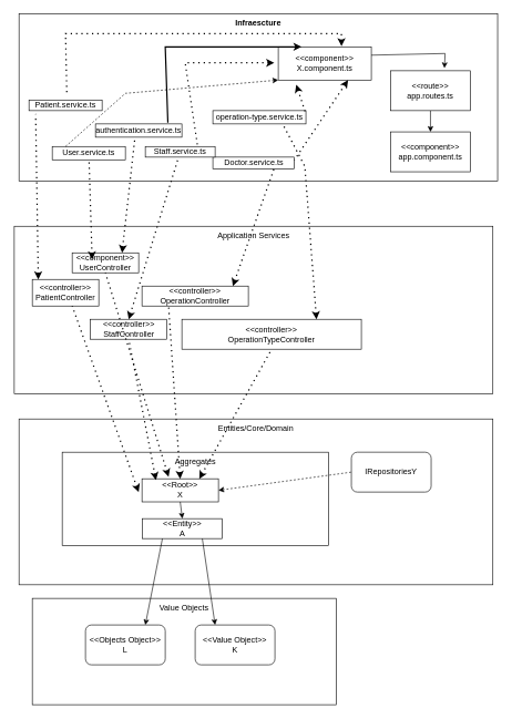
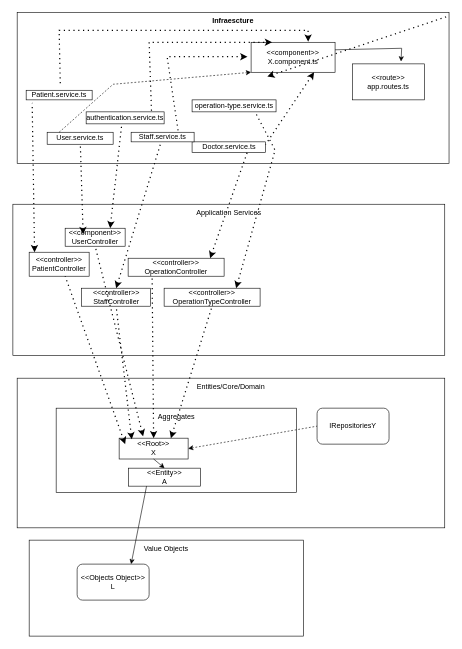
  <mxCell id="0" />
  <mxCell id="1" parent="0" />
  <mxCell id="2" value="&lt;b style=&quot;background-color: initial;&quot;&gt;Infraescture&lt;/b&gt;" style="html=1;dropTarget=0;whiteSpace=wrap;aspect=fixed;container=1;align=center;horizontal=1;verticalAlign=top;" parent="1" vertex="1"><mxGeometry x="28" y="20" width="720" height="252" as="geometry" /></mxCell>
  <mxCell id="3" value="Application Services" style="html=1;dropTarget=0;whiteSpace=wrap;aspect=fixed;container=1;align=center;horizontal=1;verticalAlign=top;" parent="1" vertex="1"><mxGeometry x="20.86" y="340" width="720" height="252" as="geometry" /></mxCell>
  <mxCell id="4" value="Entities/Core/Domain" style="html=1;dropTarget=0;whiteSpace=wrap;aspect=fixed;container=1;align=center;horizontal=1;verticalAlign=top;" parent="1" vertex="1"><mxGeometry x="28" y="630" width="712.86" height="249.5" as="geometry" /></mxCell>
  <mxCell id="5" value="Patient.service.ts" style="rounded=0;whiteSpace=wrap;html=1;" parent="1" vertex="1"><mxGeometry x="43" y="150" width="110" height="16" as="geometry" /></mxCell>
  <mxCell id="6" value="&amp;lt;&amp;lt;controller&amp;gt;&amp;gt;&lt;br&gt;PatientController" style="rounded=0;whiteSpace=wrap;html=1;" parent="1" vertex="1"><mxGeometry x="48" y="420" width="100" height="40" as="geometry" /></mxCell>
  <mxCell id="7" value="authentication.service.ts" style="rounded=0;whiteSpace=wrap;html=1;" parent="1" vertex="1"><mxGeometry x="143" y="186" width="130" height="20" as="geometry" /></mxCell>
  <mxCell id="8" value="&amp;lt;&amp;lt;component&amp;gt;&amp;gt;&lt;br style=&quot;border-color: var(--border-color);&quot;&gt;UserController" style="rounded=0;whiteSpace=wrap;html=1;" parent="1" vertex="1"><mxGeometry x="108" y="380" width="100" height="30" as="geometry" /></mxCell>
  <mxCell id="9" value="&amp;lt;&amp;lt;controller&amp;gt;&amp;gt;&lt;br style=&quot;border-color: var(--border-color);&quot;&gt;OperationController" style="rounded=0;whiteSpace=wrap;html=1;" parent="1" vertex="1"><mxGeometry x="213" y="430" width="160" height="30" as="geometry" /></mxCell>
  <mxCell id="10" value="Doctor.service.ts" style="rounded=0;whiteSpace=wrap;html=1;" parent="1" vertex="1"><mxGeometry x="319.61" y="236" width="122.5" height="17.75" as="geometry" /></mxCell>
  <mxCell id="11" value="" style="endArrow=none;dashed=1;html=1;dashPattern=1 3;strokeWidth=2;rounded=0;exitX=0.5;exitY=0;exitDx=0;exitDy=0;startArrow=classic;startFill=1;entryX=0.75;entryY=1;entryDx=0;entryDy=0;" parent="1" target="10" edge="1"><mxGeometry width="50" height="50" relative="1" as="geometry"><mxPoint x="349.68" y="430" as="sourcePoint" /><mxPoint x="369.359" y="267.75" as="targetPoint" /><Array as="points" /></mxGeometry></mxCell>
  <mxCell id="12" value="operation-type.service.ts" style="rounded=0;whiteSpace=wrap;html=1;" parent="1" vertex="1"><mxGeometry x="319.61" y="166" width="140" height="20" as="geometry" /></mxCell>
- <mxCell id="13" value="&amp;lt;&amp;lt;controller&amp;gt;&amp;gt;&lt;br&gt;OperationTypeController" style="rounded=0;whiteSpace=wrap;html=1;" parent="1" vertex="1"><mxGeometry x="273" y="480" width="270" height="45" as="geometry" /></mxCell>
+ <mxCell id="13" value="&amp;lt;&amp;lt;controller&amp;gt;&amp;gt;&lt;br&gt;OperationTypeController" style="rounded=0;whiteSpace=wrap;html=1;" parent="1" vertex="1"><mxGeometry x="273" y="480" width="160" height="30" as="geometry" /></mxCell>
  <mxCell id="14" value="" style="endArrow=none;dashed=1;html=1;dashPattern=1 3;strokeWidth=2;rounded=0;entryX=0.75;entryY=1;entryDx=0;entryDy=0;startArrow=classic;startFill=1;exitX=0.75;exitY=0;exitDx=0;exitDy=0;" parent="1" source="13" target="12" edge="1"><mxGeometry width="50" height="50" relative="1" as="geometry"><mxPoint x="401" y="470" as="sourcePoint" /><mxPoint x="428" y="240" as="targetPoint" /><Array as="points"><mxPoint x="458" y="250" /></Array></mxGeometry></mxCell>
  <mxCell id="15" value="Staff.service.ts" style="rounded=0;whiteSpace=wrap;html=1;" parent="1" vertex="1"><mxGeometry x="218" y="220" width="105" height="16" as="geometry" /></mxCell>
  <mxCell id="16" value="" style="endArrow=none;dashed=1;html=1;dashPattern=1 3;strokeWidth=2;rounded=0;exitX=0.5;exitY=0;exitDx=0;exitDy=0;startArrow=classic;startFill=1;" parent="1" source="17" target="15" edge="1"><mxGeometry width="50" height="50" relative="1" as="geometry"><mxPoint x="378" y="290" as="sourcePoint" /><mxPoint x="428" y="240" as="targetPoint" /></mxGeometry></mxCell>
  <mxCell id="17" value="&amp;lt;&amp;lt;controller&amp;gt;&amp;gt;&lt;br&gt;StaffController" style="rounded=0;whiteSpace=wrap;html=1;" parent="1" vertex="1"><mxGeometry x="135.5" y="480" width="115" height="30" as="geometry" /></mxCell>
  <mxCell id="18" value="User.service.ts" style="rounded=0;whiteSpace=wrap;html=1;" parent="1" vertex="1"><mxGeometry x="78" y="220" width="110" height="20" as="geometry" /></mxCell>
  <mxCell id="19" value="" style="endArrow=none;dashed=1;html=1;dashPattern=1 3;strokeWidth=2;rounded=0;exitX=0.3;exitY=0.333;exitDx=0;exitDy=0;exitPerimeter=0;startArrow=classic;startFill=1;" parent="1" source="8" target="18" edge="1"><mxGeometry width="50" height="50" relative="1" as="geometry"><mxPoint x="78" y="280" as="sourcePoint" /><mxPoint x="128" y="230" as="targetPoint" /></mxGeometry></mxCell>
  <mxCell id="20" style="edgeStyle=orthogonalEdgeStyle;rounded=0;orthogonalLoop=1;jettySize=auto;html=1;exitX=0.5;exitY=1;exitDx=0;exitDy=0;" parent="1" source="5" target="5" edge="1"><mxGeometry relative="1" as="geometry" /></mxCell>
  <mxCell id="21" value="" style="endArrow=none;dashed=1;html=1;dashPattern=1 3;strokeWidth=2;rounded=0;entryX=0.091;entryY=1.313;entryDx=0;entryDy=0;entryPerimeter=0;exitX=0.09;exitY=0;exitDx=0;exitDy=0;exitPerimeter=0;startArrow=classic;startFill=1;" parent="1" source="6" target="5" edge="1"><mxGeometry width="50" height="50" relative="1" as="geometry"><mxPoint x="378" y="290" as="sourcePoint" /><mxPoint x="428" y="240" as="targetPoint" /></mxGeometry></mxCell>
  <mxCell id="22" value="IRepositoriesY" style="rounded=1;whiteSpace=wrap;html=1;" parent="1" vertex="1"><mxGeometry x="528" y="680" width="120" height="60" as="geometry" /></mxCell>
  <mxCell id="23" value="Aggregates" style="html=1;dropTarget=0;whiteSpace=wrap;aspect=fixed;container=1;align=center;horizontal=1;verticalAlign=top;" parent="1" vertex="1"><mxGeometry x="93" y="680" width="400.73" height="140.25" as="geometry" /></mxCell>
- <mxCell id="24" value="&amp;lt;&amp;lt;Root&amp;gt;&amp;gt;&lt;br&gt;X" style="rounded=0;whiteSpace=wrap;html=1;" parent="1" vertex="1"><mxGeometry x="213" y="720" width="115" height="34.75" as="geometry" /></mxCell>
+ <mxCell id="24" value="&amp;lt;&amp;lt;Root&amp;gt;&amp;gt;&lt;br&gt;X" style="rounded=0;whiteSpace=wrap;html=1;" parent="1" vertex="1"><mxGeometry x="198" y="730" width="115" height="34.75" as="geometry" /></mxCell>
  <mxCell id="25" value="&amp;lt;&amp;lt;Entity&amp;gt;&amp;gt;&lt;br&gt;A" style="rounded=0;whiteSpace=wrap;html=1;" parent="1" vertex="1"><mxGeometry x="213.72" y="780" width="120" height="30" as="geometry" /></mxCell>
  <mxCell id="26" value="Value Objects" style="html=1;dropTarget=0;whiteSpace=wrap;aspect=fixed;container=1;align=center;horizontal=1;verticalAlign=top;" parent="1" vertex="1"><mxGeometry x="48" y="900" width="457.14" height="160" as="geometry" /></mxCell>
  <mxCell id="27" value="&amp;lt;&amp;lt;Objects Object&amp;gt;&amp;gt;&lt;br&gt;L" style="rounded=1;whiteSpace=wrap;html=1;" parent="1" vertex="1"><mxGeometry x="128" y="940" width="120" height="60" as="geometry" /></mxCell>
- <mxCell id="28" value="&amp;lt;&amp;lt;Value Object&amp;gt;&amp;gt;&lt;br&gt;K" style="rounded=1;whiteSpace=wrap;html=1;" parent="1" vertex="1"><mxGeometry x="293" y="940" width="120" height="60" as="geometry" /></mxCell>
  <mxCell id="29" value="" style="endArrow=none;html=1;rounded=0;entryX=0.25;entryY=1;entryDx=0;entryDy=0;exitX=0.75;exitY=0;exitDx=0;exitDy=0;startArrow=classic;startFill=1;" parent="1" source="27" target="25" edge="1"><mxGeometry width="50" height="50" relative="1" as="geometry"><mxPoint x="378" y="870" as="sourcePoint" /><mxPoint x="428" y="820" as="targetPoint" /></mxGeometry></mxCell>
- <mxCell id="30" value="" style="endArrow=none;html=1;rounded=0;entryX=0.75;entryY=1;entryDx=0;entryDy=0;exitX=0.25;exitY=0;exitDx=0;exitDy=0;startArrow=classic;startFill=1;" parent="1" source="28" target="25" edge="1"><mxGeometry width="50" height="50" relative="1" as="geometry"><mxPoint x="378" y="870" as="sourcePoint" /><mxPoint x="428" y="820" as="targetPoint" /></mxGeometry></mxCell>
  <mxCell id="31" value="" style="endArrow=none;html=1;rounded=0;entryX=0;entryY=0.5;entryDx=0;entryDy=0;exitX=1;exitY=0.5;exitDx=0;exitDy=0;dashed=1;startArrow=classic;startFill=1;" parent="1" source="24" target="22" edge="1"><mxGeometry width="50" height="50" relative="1" as="geometry"><mxPoint x="378" y="820" as="sourcePoint" /><mxPoint x="428" y="770" as="targetPoint" /></mxGeometry></mxCell>
  <mxCell id="32" value="" style="endArrow=none;dashed=1;html=1;dashPattern=1 3;strokeWidth=2;rounded=0;entryX=0.5;entryY=1;entryDx=0;entryDy=0;exitX=0.75;exitY=0;exitDx=0;exitDy=0;startArrow=classic;startFill=1;" parent="1" source="24" target="13" edge="1"><mxGeometry width="50" height="50" relative="1" as="geometry"><mxPoint x="378" y="520" as="sourcePoint" /><mxPoint x="428" y="470" as="targetPoint" /></mxGeometry></mxCell>
  <mxCell id="33" value="" style="endArrow=none;dashed=1;html=1;dashPattern=1 3;strokeWidth=2;rounded=0;entryX=0.5;entryY=1;entryDx=0;entryDy=0;exitX=0.183;exitY=0.058;exitDx=0;exitDy=0;startArrow=classic;startFill=1;exitPerimeter=0;" parent="1" source="24" target="17" edge="1"><mxGeometry width="50" height="50" relative="1" as="geometry"><mxPoint x="378" y="520" as="sourcePoint" /><mxPoint x="428" y="470" as="targetPoint" /></mxGeometry></mxCell>
  <mxCell id="34" value="" style="endArrow=none;dashed=1;html=1;dashPattern=1 3;strokeWidth=2;rounded=0;entryX=0.25;entryY=1;entryDx=0;entryDy=0;exitX=0.5;exitY=0;exitDx=0;exitDy=0;startArrow=classic;startFill=1;" parent="1" source="24" target="9" edge="1"><mxGeometry width="50" height="50" relative="1" as="geometry"><mxPoint x="378" y="520" as="sourcePoint" /><mxPoint x="428" y="470" as="targetPoint" /></mxGeometry></mxCell>
  <mxCell id="35" value="" style="endArrow=none;dashed=1;html=1;dashPattern=1 3;strokeWidth=2;rounded=0;exitX=0.287;exitY=0.428;exitDx=0;exitDy=0;exitPerimeter=0;startArrow=classic;startFill=1;" parent="1" source="23" edge="1"><mxGeometry width="50" height="50" relative="1" as="geometry"><mxPoint x="58" y="510" as="sourcePoint" /><mxPoint x="108" y="460" as="targetPoint" /></mxGeometry></mxCell>
  <mxCell id="36" value="" style="endArrow=none;dashed=1;html=1;dashPattern=1 3;strokeWidth=2;rounded=0;entryX=0.5;entryY=1;entryDx=0;entryDy=0;exitX=0.348;exitY=-0.086;exitDx=0;exitDy=0;exitPerimeter=0;startArrow=classic;startFill=1;" parent="1" source="24" target="8" edge="1"><mxGeometry width="50" height="50" relative="1" as="geometry"><mxPoint x="378" y="520" as="sourcePoint" /><mxPoint x="428" y="470" as="targetPoint" /></mxGeometry></mxCell>
  <mxCell id="37" value="" style="endArrow=none;html=1;rounded=0;entryX=0.5;entryY=1;entryDx=0;entryDy=0;exitX=0.5;exitY=0;exitDx=0;exitDy=0;startArrow=classic;startFill=1;" parent="1" source="25" target="24" edge="1"><mxGeometry width="50" height="50" relative="1" as="geometry"><mxPoint x="378" y="790" as="sourcePoint" /><mxPoint x="428" y="740" as="targetPoint" /></mxGeometry></mxCell>
  <mxCell id="38" value="&amp;lt;&amp;lt;component&amp;gt;&amp;gt;&lt;br&gt;X.component.ts" style="rounded=0;whiteSpace=wrap;html=1;" parent="1" vertex="1"><mxGeometry x="418" y="70" width="140" height="50" as="geometry" /></mxCell>
- <mxCell id="39" value="" style="endArrow=none;dashed=1;html=1;dashPattern=1 3;strokeWidth=2;rounded=0;entryX=1;entryY=0.25;entryDx=0;entryDy=0;exitX=0.193;exitY=1.14;exitDx=0;exitDy=0;startArrow=classic;startFill=1;exitPerimeter=0;" parent="1" source="38" target="12" edge="1"><mxGeometry width="50" height="50" relative="1" as="geometry"><mxPoint x="378" y="320" as="sourcePoint" /><mxPoint x="428" y="270" as="targetPoint" /></mxGeometry></mxCell>
+ <mxCell id="39" value="" style="endArrow=none;dashed=1;html=1;dashPattern=1 3;strokeWidth=2;rounded=0;exitX=0.193;exitY=1.14;exitDx=0;exitDy=0;startArrow=classic;startFill=1;exitPerimeter=0;" parent="1" source="38" target="2" edge="1"><mxGeometry width="50" height="50" relative="1" as="geometry"><mxPoint x="378" y="320" as="sourcePoint" /><mxPoint x="428" y="270" as="targetPoint" /></mxGeometry></mxCell>
  <mxCell id="40" value="" style="endArrow=none;dashed=1;html=1;dashPattern=1 3;strokeWidth=2;rounded=0;entryX=1;entryY=0.25;entryDx=0;entryDy=0;exitX=0.75;exitY=1;exitDx=0;exitDy=0;startArrow=classic;startFill=1;" parent="1" source="38" target="10" edge="1"><mxGeometry width="50" height="50" relative="1" as="geometry"><mxPoint x="378" y="320" as="sourcePoint" /><mxPoint x="428" y="270" as="targetPoint" /></mxGeometry></mxCell>
  <mxCell id="41" value="" style="endArrow=none;dashed=1;html=1;dashPattern=1 3;strokeWidth=2;rounded=0;entryX=0.75;entryY=0;entryDx=0;entryDy=0;exitX=-0.043;exitY=0.48;exitDx=0;exitDy=0;exitPerimeter=0;startArrow=classic;startFill=1;" parent="1" source="38" target="15" edge="1"><mxGeometry width="50" height="50" relative="1" as="geometry"><mxPoint x="378" y="320" as="sourcePoint" /><mxPoint x="428" y="270" as="targetPoint" /><Array as="points"><mxPoint x="278" y="94" /></Array></mxGeometry></mxCell>
- <mxCell id="42" value="" style="endArrow=classic;dashed=0;html=1;dashPattern=1 3;strokeWidth=2;rounded=0;entryX=0.25;entryY=0;entryDx=0;entryDy=0;startArrow=none;startFill=0;endFill=1;exitX=0.838;exitY=-0.1;exitDx=0;exitDy=0;exitPerimeter=0;" parent="1" source="7" target="38" edge="1"><mxGeometry width="50" height="50" relative="1" as="geometry"><mxPoint x="188" y="180" as="sourcePoint" /><mxPoint x="238" y="130" as="targetPoint" /><Array as="points"><mxPoint x="248" y="70" /></Array></mxGeometry></mxCell>
+ <mxCell id="42" value="" style="endArrow=classic;dashed=1;html=1;dashPattern=1 3;strokeWidth=2;rounded=0;entryX=0.25;entryY=0;entryDx=0;entryDy=0;startArrow=none;startFill=0;endFill=1;exitX=0.838;exitY=-0.1;exitDx=0;exitDy=0;exitPerimeter=0;" parent="1" source="7" target="38" edge="1"><mxGeometry width="50" height="50" relative="1" as="geometry"><mxPoint x="188" y="180" as="sourcePoint" /><mxPoint x="238" y="130" as="targetPoint" /><Array as="points"><mxPoint x="248" y="70" /></Array></mxGeometry></mxCell>
  <mxCell id="43" value="" style="endArrow=classic;html=1;rounded=0;entryX=0;entryY=1;entryDx=0;entryDy=0;endFill=1;dashed=1;" parent="1" target="38" edge="1"><mxGeometry width="50" height="50" relative="1" as="geometry"><mxPoint x="98" y="220" as="sourcePoint" /><mxPoint x="148" y="170" as="targetPoint" /><Array as="points"><mxPoint x="188" y="140" /></Array></mxGeometry></mxCell>
  <mxCell id="44" value="" style="endArrow=none;dashed=1;html=1;dashPattern=1 3;strokeWidth=2;rounded=0;entryX=0.518;entryY=-0.375;entryDx=0;entryDy=0;entryPerimeter=0;exitX=0.679;exitY=-0.02;exitDx=0;exitDy=0;exitPerimeter=0;endFill=0;startArrow=classic;startFill=1;" parent="1" source="38" target="5" edge="1"><mxGeometry width="50" height="50" relative="1" as="geometry"><mxPoint x="378" y="320" as="sourcePoint" /><mxPoint x="428" y="270" as="targetPoint" /><Array as="points"><mxPoint x="513" y="50" /><mxPoint x="318" y="50" /><mxPoint x="208" y="50" /><mxPoint x="148" y="50" /><mxPoint x="98" y="50" /></Array></mxGeometry></mxCell>
  <mxCell id="45" value="" style="endArrow=none;dashed=1;html=1;dashPattern=1 3;strokeWidth=2;rounded=0;entryX=0.454;entryY=1.2;entryDx=0;entryDy=0;entryPerimeter=0;exitX=0.75;exitY=0;exitDx=0;exitDy=0;endFill=0;startArrow=classic;startFill=1;" parent="1" source="8" target="7" edge="1"><mxGeometry width="50" height="50" relative="1" as="geometry"><mxPoint x="378" y="490" as="sourcePoint" /><mxPoint x="428" y="440" as="targetPoint" /></mxGeometry></mxCell>
- <mxCell id="46" value="&amp;lt;&amp;lt;component&amp;gt;&amp;gt;&lt;br&gt;app.component.ts" style="rounded=0;whiteSpace=wrap;html=1;" parent="1" vertex="1"><mxGeometry x="587" y="198" width="120" height="60" as="geometry" /></mxCell>
- <mxCell id="47" style="edgeStyle=orthogonalEdgeStyle;rounded=0;orthogonalLoop=1;jettySize=auto;html=1;exitX=0.5;exitY=1;exitDx=0;exitDy=0;entryX=0.5;entryY=0;entryDx=0;entryDy=0;" parent="1" source="48" target="46" edge="1"><mxGeometry relative="1" as="geometry" /></mxCell>
  <mxCell id="48" value="&amp;lt;&amp;lt;route&amp;gt;&amp;gt;&lt;br&gt;app.routes.ts" style="rounded=0;whiteSpace=wrap;html=1;" parent="1" vertex="1"><mxGeometry x="587" y="106" width="120" height="60" as="geometry" /></mxCell>
  <mxCell id="49" value="" style="endArrow=none;html=1;rounded=0;entryX=1;entryY=0.25;entryDx=0;entryDy=0;exitX=0.675;exitY=-0.067;exitDx=0;exitDy=0;exitPerimeter=0;startArrow=classic;startFill=1;endFill=0;" edge="1" parent="1" source="48" target="38"><mxGeometry width="50" height="50" relative="1" as="geometry"><mxPoint x="328" y="240" as="sourcePoint" /><mxPoint x="378" y="190" as="targetPoint" /><Array as="points"><mxPoint x="669" y="80" /></Array></mxGeometry></mxCell>
